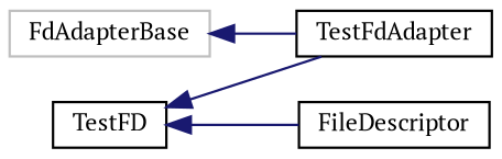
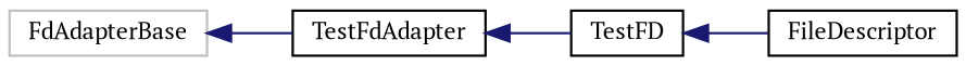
  digraph {
    fontname="PT Serif"
    rankdir=LR
    node [color=black fillcolor=white fontname="PT Serif" fontsize=10 shape=record style=filled]
    edge [color=midnightblue dir=back fontname="PT Serif" fontsize=10 labelfontname=Helvetica labelfontsize=10 style=solid]
    n1 [height=0.2 label=TestFdAdapter width=0.4]
    n2 [color=grey75 height=0.2 label=FdAdapterBase width=0.4]
    n3 [height=0.2 label=TestFD width=0.4]
    n4 [height=0.2 label=FileDescriptor width=0.4]
    n2 -> n1
-   n3 -> n1
+   n1 -> n3
    n3 -> n4
  }
